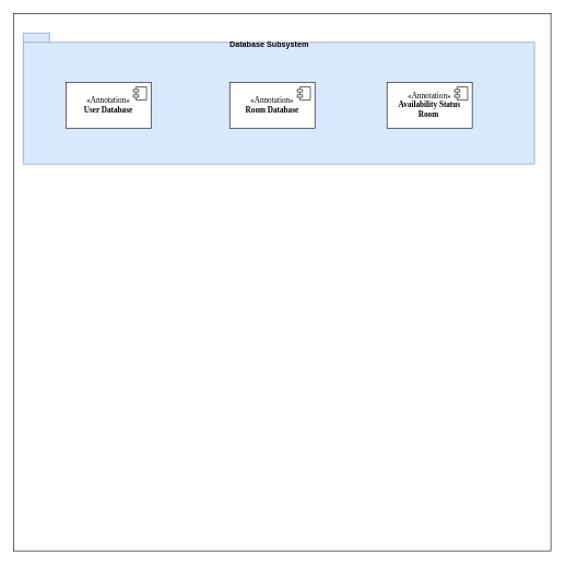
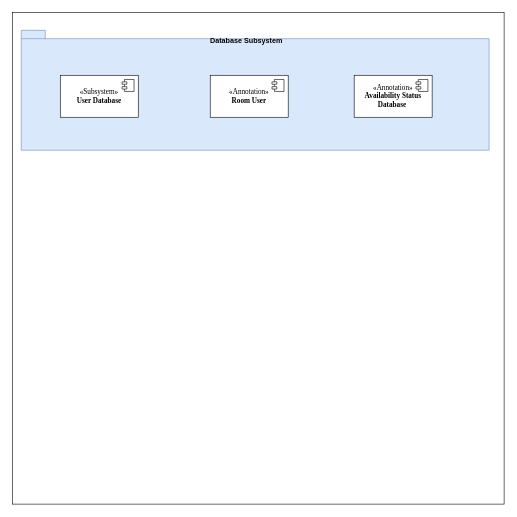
  <mxCell id="0" />
  <mxCell id="1" parent="0" />
  <mxCell id="2" value="" style="whiteSpace=wrap;html=1;aspect=fixed;" vertex="1" parent="1"><mxGeometry width="820" height="820" as="geometry" x="20" y="20" /></mxCell>
  <mxCell id="3" value="" style="shape=folder;fontStyle=1;spacingTop=10;tabWidth=40;tabHeight=14;tabPosition=left;html=1;whiteSpace=wrap;fillColor=#dae8fc;strokeColor=#6c8ebf;" vertex="1" parent="1"><mxGeometry x="35" y="50" width="780" height="200" as="geometry" /></mxCell>
  <mxCell id="4" value="Database Subsystem" style="text;align=center;fontStyle=1;verticalAlign=middle;spacingLeft=3;spacingRight=3;strokeColor=none;rotatable=0;points=[[0,0.5],[1,0.5]];portConstraint=eastwest;html=1;" vertex="1" parent="1"><mxGeometry x="280" y="55" width="260" height="26" as="geometry" /></mxCell>
- <mxCell id="5" value="«Annotation»&lt;br&gt;&lt;b&gt;User Database&lt;/b&gt;" style="html=1;dropTarget=0;whiteSpace=wrap;fontFamily=Times New Roman;spacing=2;" vertex="1" parent="1"><mxGeometry x="100" y="125" width="130" height="70" as="geometry" /></mxCell>
+ <mxCell id="5" value="«Subsystem»&lt;br&gt;&lt;b&gt;User Database&lt;/b&gt;" style="html=1;dropTarget=0;whiteSpace=wrap;fontFamily=Times New Roman;spacing=2;" vertex="1" parent="1"><mxGeometry x="100" y="125" width="130" height="70" as="geometry" /></mxCell>
  <mxCell id="6" value="" style="shape=module;jettyWidth=8;jettyHeight=4;fontFamily=Times New Roman;spacing=2;" vertex="1" parent="5"><mxGeometry x="1" width="20" height="20" relative="1" as="geometry"><mxPoint x="-27" y="7" as="offset" /></mxGeometry></mxCell>
- <mxCell id="7" value="«Annotation»&lt;br&gt;&lt;b&gt;Room Database&lt;/b&gt;" style="html=1;dropTarget=0;whiteSpace=wrap;fontFamily=Times New Roman;spacing=2;" vertex="1" parent="1"><mxGeometry x="350" y="125" width="130" height="70" as="geometry" /></mxCell>
+ <mxCell id="7" value="«Annotation»&lt;br&gt;&lt;b&gt;Room User&lt;/b&gt;" style="html=1;dropTarget=0;whiteSpace=wrap;fontFamily=Times New Roman;spacing=2;" vertex="1" parent="1"><mxGeometry x="350" y="125" width="130" height="70" as="geometry" /></mxCell>
  <mxCell id="8" value="" style="shape=module;jettyWidth=8;jettyHeight=4;fontFamily=Times New Roman;spacing=2;" vertex="1" parent="7"><mxGeometry x="1" width="20" height="20" relative="1" as="geometry"><mxPoint x="-27" y="7" as="offset" /></mxGeometry></mxCell>
- <mxCell id="9" value="«Annotation»&lt;br&gt;&lt;b&gt;Availability Status Room&amp;nbsp;&lt;/b&gt;" style="html=1;dropTarget=0;whiteSpace=wrap;fontFamily=Times New Roman;spacing=2;" vertex="1" parent="1"><mxGeometry x="590" y="125" width="130" height="70" as="geometry" /></mxCell>
+ <mxCell id="9" value="«Annotation»&lt;br&gt;&lt;b&gt;Availability Status Database&amp;nbsp;&lt;/b&gt;" style="html=1;dropTarget=0;whiteSpace=wrap;fontFamily=Times New Roman;spacing=2;" vertex="1" parent="1"><mxGeometry x="590" y="125" width="130" height="70" as="geometry" /></mxCell>
  <mxCell id="10" value="" style="shape=module;jettyWidth=8;jettyHeight=4;fontFamily=Times New Roman;spacing=2;" vertex="1" parent="9"><mxGeometry x="1" width="20" height="20" relative="1" as="geometry"><mxPoint x="-27" y="7" as="offset" /></mxGeometry></mxCell>
